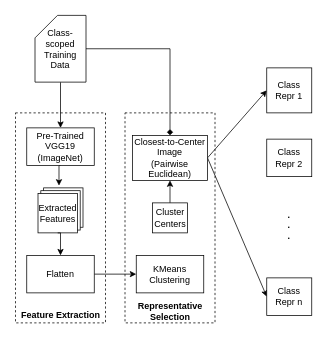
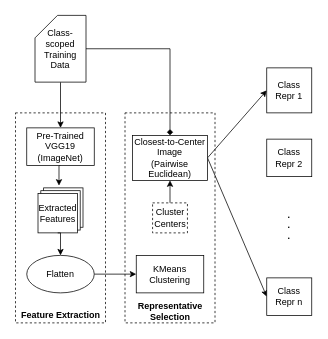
  <mxCell id="0" />
  <mxCell id="1" parent="0" />
  <mxCell id="2" value="" style="rounded=0;whiteSpace=wrap;html=1;dashed=1;" vertex="1" parent="1"><mxGeometry x="166" y="150" width="120" height="280" as="geometry" /></mxCell>
  <mxCell id="3" value="" style="rounded=0;whiteSpace=wrap;html=1;dashed=1;" vertex="1" parent="1"><mxGeometry x="20" y="150" width="120" height="280" as="geometry" /></mxCell>
  <mxCell id="4" value="" style="group" vertex="1" connectable="0" parent="1"><mxGeometry x="50" y="250" width="60" height="60" as="geometry" /></mxCell>
  <mxCell id="5" value="" style="rounded=0;whiteSpace=wrap;html=1;" vertex="1" parent="4"><mxGeometry x="7.5" width="52.5" height="52.5" as="geometry" /></mxCell>
  <mxCell id="6" value="" style="rounded=0;whiteSpace=wrap;html=1;" vertex="1" parent="4"><mxGeometry x="3.75" y="3.75" width="52.5" height="52.5" as="geometry" /></mxCell>
  <mxCell id="7" value="Extracted Features" style="rounded=0;whiteSpace=wrap;html=1;" vertex="1" parent="4"><mxGeometry y="7.5" width="52.5" height="52.5" as="geometry" /></mxCell>
  <mxCell id="8" style="edgeStyle=orthogonalEdgeStyle;rounded=0;orthogonalLoop=1;jettySize=auto;html=1;exitX=0.5;exitY=1;exitDx=0;exitDy=0;entryX=0.39;entryY=-0.057;entryDx=0;entryDy=0;entryPerimeter=0;" edge="1" parent="1" source="9" target="5"><mxGeometry relative="1" as="geometry" /></mxCell>
  <mxCell id="9" value="Pre-Trained VGG19&lt;br&gt;(ImageNet)" style="rounded=0;whiteSpace=wrap;html=1;" vertex="1" parent="1"><mxGeometry x="35" y="170" width="90" height="50" as="geometry" /></mxCell>
  <mxCell id="10" style="edgeStyle=orthogonalEdgeStyle;rounded=0;orthogonalLoop=1;jettySize=auto;html=1;exitX=1;exitY=0.5;exitDx=0;exitDy=0;entryX=0;entryY=0.5;entryDx=0;entryDy=0;" edge="1" parent="1" source="11" target="17"><mxGeometry relative="1" as="geometry" /></mxCell>
- <mxCell id="11" value="Flatten" style="rounded=0;whiteSpace=wrap;html=1;" vertex="1" parent="1"><mxGeometry x="35" y="340" width="90" height="50" as="geometry" /></mxCell>
+ <mxCell id="11" value="Flatten" style="ellipse;whiteSpace=wrap;html=1;" vertex="1" parent="1"><mxGeometry x="35" y="340" width="90" height="50" as="geometry" /></mxCell>
  <mxCell id="12" style="edgeStyle=orthogonalEdgeStyle;rounded=0;orthogonalLoop=1;jettySize=auto;html=1;exitX=0.5;exitY=1;exitDx=0;exitDy=0;exitPerimeter=0;entryX=0.5;entryY=0;entryDx=0;entryDy=0;" edge="1" parent="1" source="14" target="9"><mxGeometry relative="1" as="geometry" /></mxCell>
  <mxCell id="13" style="edgeStyle=orthogonalEdgeStyle;rounded=0;orthogonalLoop=1;jettySize=auto;html=1;exitX=1;exitY=0.5;exitDx=0;exitDy=0;exitPerimeter=0;entryX=0.5;entryY=0;entryDx=0;entryDy=0;endArrow=diamond;" edge="1" parent="1" source="14" target="23"><mxGeometry relative="1" as="geometry" /></mxCell>
  <mxCell id="14" value="Class-scoped Training Data" style="shape=card;whiteSpace=wrap;html=1;" vertex="1" parent="1"><mxGeometry x="46" y="20" width="68" height="89" as="geometry" /></mxCell>
  <mxCell id="15" value="Feature Extraction" style="text;html=1;strokeColor=none;fillColor=none;align=center;verticalAlign=middle;whiteSpace=wrap;rounded=0;dashed=1;fontStyle=1" vertex="1" parent="1"><mxGeometry x="22.5" y="410" width="115" height="20" as="geometry" /></mxCell>
  <mxCell id="16" style="edgeStyle=orthogonalEdgeStyle;rounded=0;orthogonalLoop=1;jettySize=auto;html=1;exitX=0.5;exitY=1;exitDx=0;exitDy=0;entryX=0.5;entryY=0;entryDx=0;entryDy=0;" edge="1" parent="1" source="7" target="11"><mxGeometry relative="1" as="geometry" /></mxCell>
  <mxCell id="17" value="KMeans Clustering" style="rounded=0;whiteSpace=wrap;html=1;" vertex="1" parent="1"><mxGeometry x="181" y="340" width="90" height="50" as="geometry" /></mxCell>
  <mxCell id="18" value="Representative Selection" style="text;html=1;strokeColor=none;fillColor=none;align=center;verticalAlign=middle;whiteSpace=wrap;rounded=0;dashed=1;fontStyle=1" vertex="1" parent="1"><mxGeometry x="168.5" y="400" width="115" height="30" as="geometry" /></mxCell>
  <mxCell id="19" style="edgeStyle=orthogonalEdgeStyle;rounded=0;orthogonalLoop=1;jettySize=auto;html=1;exitX=0.5;exitY=0;exitDx=0;exitDy=0;entryX=0.5;entryY=1;entryDx=0;entryDy=0;" edge="1" parent="1" source="20" target="23"><mxGeometry relative="1" as="geometry" /></mxCell>
- <mxCell id="20" value="Cluster Centers" style="rounded=0;whiteSpace=wrap;html=1;" vertex="1" parent="1"><mxGeometry x="202.75" y="270" width="46.5" height="40" as="geometry" /></mxCell>
+ <mxCell id="20" value="Cluster Centers" style="rounded=0;whiteSpace=wrap;html=1;dashed=1;" vertex="1" parent="1"><mxGeometry x="202.75" y="270" width="46.5" height="40" as="geometry" /></mxCell>
  <mxCell id="21" style="rounded=0;orthogonalLoop=1;jettySize=auto;html=1;exitX=1;exitY=0.5;exitDx=0;exitDy=0;entryX=0;entryY=0.5;entryDx=0;entryDy=0;" edge="1" parent="1" source="23" target="24"><mxGeometry relative="1" as="geometry" /></mxCell>
  <mxCell id="22" style="edgeStyle=none;rounded=0;orthogonalLoop=1;jettySize=auto;html=1;exitX=1;exitY=0.5;exitDx=0;exitDy=0;entryX=0;entryY=0.5;entryDx=0;entryDy=0;" edge="1" parent="1" source="23" target="26"><mxGeometry relative="1" as="geometry" /></mxCell>
  <mxCell id="23" value="&lt;div&gt;Closest-to-Center Image&lt;/div&gt;&lt;div&gt;(Pairwise Euclidean)&lt;/div&gt;" style="rounded=0;whiteSpace=wrap;html=1;" vertex="1" parent="1"><mxGeometry x="176" y="180" width="100" height="60" as="geometry" /></mxCell>
  <mxCell id="24" value="Class Repr 1" style="rounded=0;whiteSpace=wrap;html=1;" vertex="1" parent="1"><mxGeometry x="355" y="90" width="60" height="60" as="geometry" /></mxCell>
  <mxCell id="25" value="Class Repr 2" style="rounded=0;whiteSpace=wrap;html=1;" vertex="1" parent="1"><mxGeometry x="355" y="185" width="60" height="50" as="geometry" /></mxCell>
  <mxCell id="26" value="Class Repr n" style="rounded=0;whiteSpace=wrap;html=1;" vertex="1" parent="1"><mxGeometry x="355" y="370" width="60" height="50" as="geometry" /></mxCell>
  <mxCell id="27" value="&lt;div&gt;&lt;b&gt;.&lt;/b&gt;&lt;/div&gt;&lt;div&gt;&lt;b&gt;.&lt;/b&gt;&lt;/div&gt;&lt;div&gt;&lt;b&gt;.&lt;br&gt;&lt;/b&gt;&lt;/div&gt;" style="text;html=1;strokeColor=none;fillColor=none;align=center;verticalAlign=middle;whiteSpace=wrap;rounded=0;" vertex="1" parent="1"><mxGeometry x="365" y="290" width="40" height="20" as="geometry" /></mxCell>
